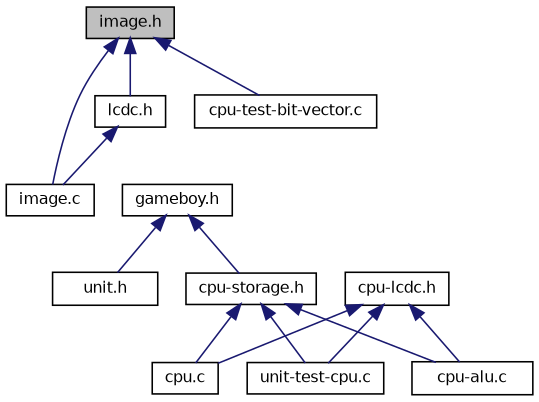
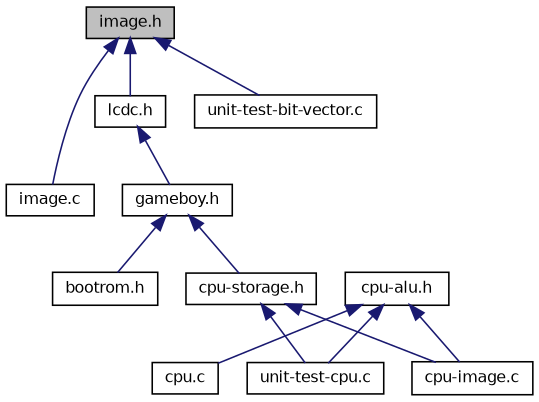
  digraph {
    node [color=black fillcolor=white fontname=Helvetica fontsize=10 shape=record style=filled]
    edge [color=midnightblue dir=back fontname=Helvetica fontsize=10 labelfontname=Helvetica labelfontsize=10 style=solid]
    n1 [fillcolor=grey75 fontcolor=black height=0.2 label="image.h" width=0.4]
    n2 [height=0.2 label="lcdc.h" width=0.4]
    n3 [height=0.2 label="image.c" width=0.4]
-   n4 [height=0.2 label="cpu-test-bit-vector.c" width=0.4]
+   n4 [height=0.2 label="unit-test-bit-vector.c" width=0.4]
    n5 [height=0.2 label="gameboy.h" width=0.4]
-   n6 [height=0.2 label="unit.h" width=0.4]
+   n6 [height=0.2 label="bootrom.h" width=0.4]
    n7 [height=0.2 label="cpu-storage.h" width=0.4]
    n8 [height=0.2 label="cpu.c" width=0.4]
    n9 [height=0.2 label="unit-test-cpu.c" width=0.4]
-   n10 [height=0.2 label="cpu-alu.c" width=0.4]
-   n11 [height=0.2 label="cpu-lcdc.h" width=0.4]
+   n10 [height=0.2 label="cpu-image.c" width=0.4]
+   n11 [height=0.2 label="cpu-alu.h" width=0.4]
    n1 -> n2
    n1 -> n3
    n1 -> n4
-   n2 -> n3
+   n2 -> n5
    n5 -> n6
    n5 -> n7
-   n7 -> n8
    n7 -> n9
    n7 -> n10
    n11 -> n8
    n11 -> n9
    n11 -> n10
  }
